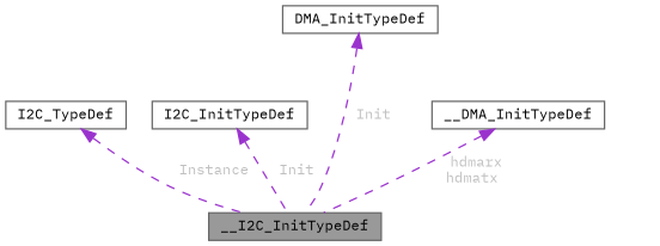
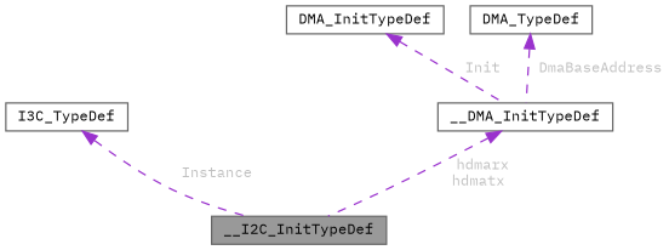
  digraph {
    fontname="IBM Plex Mono"
    node [color=gray40 fillcolor=white fontname="IBM Plex Mono" fontsize=10 shape=box style=filled]
    edge [color=darkorchid3 dir=back fontcolor=grey fontname="IBM Plex Mono" fontsize=10 labelfontname=Helvetica labelfontsize=10 style=dashed]
    n1 [fillcolor=grey60 fontcolor=black height=0.2 label=__I2C_InitTypeDef width=0.4]
-   n2 [height=0.2 label=I2C_TypeDef width=0.4]
-   n3 [height=0.2 label=I2C_InitTypeDef width=0.4]
+   n2 [height=0.2 label=I3C_TypeDef width=0.4]
    n4 [height=0.2 label=__DMA_InitTypeDef width=0.4]
    n5 [height=0.2 label=DMA_InitTypeDef width=0.4]
+   n6 [height=0.2 label=DMA_TypeDef width=0.4]
    n2 -> n1 [label=" Instance"]
-   n3 -> n1 [label=" Init"]
    n4 -> n1 [label=" hdmarx\nhdmatx"]
-   n5 -> n1 [label=" Init"]
+   n5 -> n4 [label=" Init"]
+   n6 -> n4 [label=" DmaBaseAddress"]
  }
